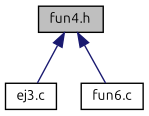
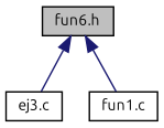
  digraph {
    fontname=Ubuntu
    node [color=black fillcolor=white fontname=Ubuntu fontsize=10 shape=record style=filled]
    edge [color=midnightblue dir=back fontname=Ubuntu fontsize=10 labelfontname=Helvetica labelfontsize=10 style=solid]
-   n1 [fillcolor=grey75 fontcolor=black height=0.2 label="fun4.h" width=0.4]
+   n1 [fillcolor=grey75 fontcolor=black height=0.2 label="fun6.h" width=0.4]
    n2 [height=0.2 label="ej3.c" width=0.4]
-   n3 [height=0.2 label="fun6.c" width=0.4]
+   n3 [height=0.2 label="fun1.c" width=0.4]
    n1 -> n2
    n1 -> n3
  }
